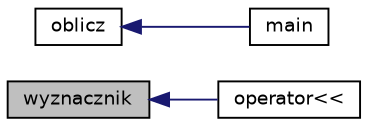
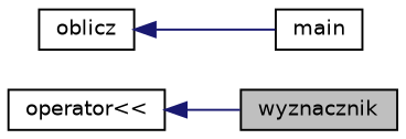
  digraph {
    rankdir=LR
    node [color=black fillcolor=white fontname=Helvetica fontsize=10 shape=record style=filled]
    edge [color=midnightblue dir=back fontname=Helvetica fontsize=10 labelfontname=Helvetica labelfontsize=10 style=solid]
    n1 [fillcolor=grey75 fontcolor=black height=0.2 label=wyznacznik width=0.4]
    n2 [height=0.2 label="operator\<\<" width=0.4]
    n3 [height=0.2 label=oblicz width=0.4]
    n4 [height=0.2 label=main width=0.4]
-   n1 -> n2
+   n2 -> n1
    n3 -> n4
  }
